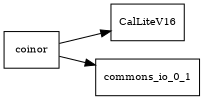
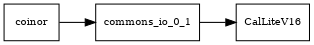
  digraph {
    rankdir=LR
    node [fontsize=10.0 shape=box]
    coinor
    CalLiteV16
    n3 [label=commons_io_0_1]
-   coinor -> CalLiteV16
+   n3 -> CalLiteV16
    coinor -> n3
  }
